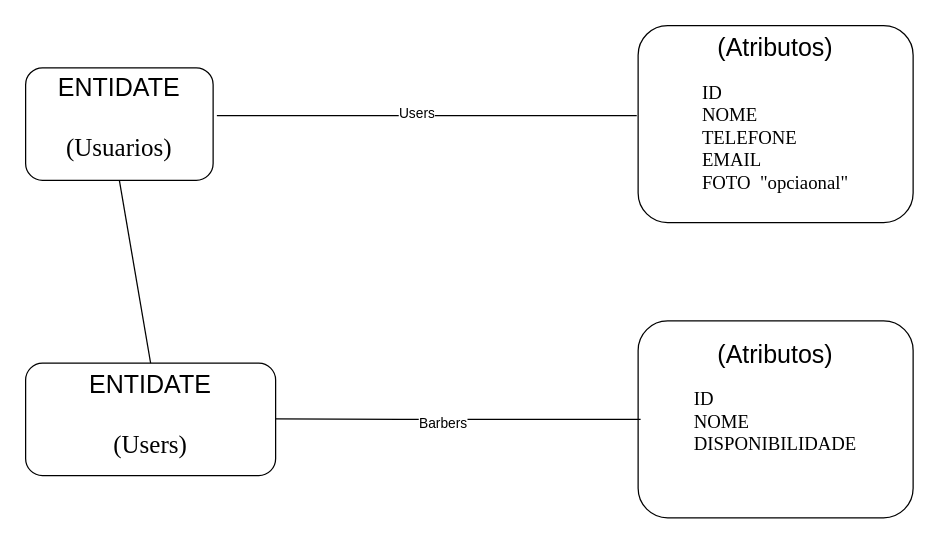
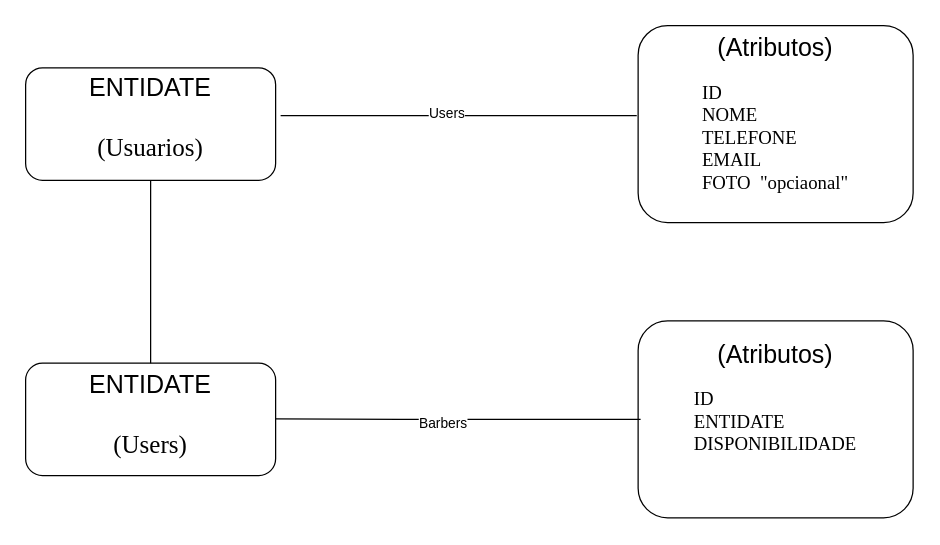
  <mxCell id="0" />
  <mxCell id="1" parent="0" />
  <mxCell id="2" value="&lt;font style=&quot;font-size: 20px;&quot;&gt;(Atributos)&lt;br style=&quot;forced-color-adjust: none; padding: 0px; margin: 0px;&quot;&gt;&lt;/font&gt;&lt;br style=&quot;forced-color-adjust: none; padding: 0px; margin: 0px;&quot;&gt;&lt;div style=&quot;text-align: left; font-size: 15px; line-height: 120%;&quot;&gt;&lt;font face=&quot;Verdana&quot;&gt;ID&lt;/font&gt;&lt;/div&gt;&lt;div style=&quot;text-align: left; font-size: 15px; line-height: 120%;&quot;&gt;&lt;span style=&quot;font-family: Verdana; background-color: initial;&quot;&gt;NOME&lt;/span&gt;&lt;/div&gt;&lt;div style=&quot;text-align: left; font-size: 15px; line-height: 120%;&quot;&gt;&lt;span style=&quot;font-family: Verdana; background-color: initial;&quot;&gt;TELEFONE&lt;/span&gt;&lt;/div&gt;&lt;div style=&quot;text-align: left; font-size: 15px; line-height: 120%;&quot;&gt;&lt;span style=&quot;background-color: initial;&quot;&gt;&lt;font face=&quot;Verdana&quot; style=&quot;font-size: 15px;&quot;&gt;EMAIL&lt;/font&gt;&lt;/span&gt;&lt;/div&gt;&lt;div style=&quot;text-align: left; font-size: 15px; line-height: 120%;&quot;&gt;&lt;font face=&quot;Verdana&quot;&gt;FOTO&amp;nbsp; &quot;opciaonal&quot;&lt;/font&gt;&lt;/div&gt;&lt;div style=&quot;text-align: left; forced-color-adjust: none; padding: 0px; margin: 0px; font-size: 15px; line-height: 120%;&quot;&gt;&lt;br style=&quot;forced-color-adjust: none; padding: 0px; margin: 0px; color: rgb(0, 0, 0); font-family: Helvetica; font-style: normal; font-variant-ligatures: normal; font-variant-caps: normal; font-weight: 700; letter-spacing: normal; orphans: 2; text-indent: 0px; text-transform: none; widows: 2; word-spacing: 0px; -webkit-text-stroke-width: 0px; white-space: nowrap; background-color: rgb(251, 251, 251); text-decoration-thickness: initial; text-decoration-style: initial; text-decoration-color: initial;&quot;&gt;&lt;/div&gt;" style="rounded=1;whiteSpace=wrap;html=1;" vertex="1" parent="1"><mxGeometry x="510" y="20" width="220" height="157.5" as="geometry" /></mxCell>
- <mxCell id="3" value="&lt;font style=&quot;font-size: 20px;&quot; face=&quot;Helvetica&quot;&gt;ENTIDATE&lt;/font&gt;&lt;div&gt;&lt;font style=&quot;font-size: 20px;&quot; face=&quot;Helvetica&quot;&gt;&lt;br&gt;&lt;/font&gt;&lt;/div&gt;&lt;div&gt;&lt;font face=&quot;Times New Roman&quot; style=&quot;font-size: 20px;&quot;&gt;(Usuarios)&lt;/font&gt;&lt;/div&gt;" style="rounded=1;whiteSpace=wrap;html=1;spacingTop=-11;spacing=-11;" vertex="1" parent="1"><mxGeometry x="20" y="53.75" width="150" height="90" as="geometry" /></mxCell>
+ <mxCell id="3" value="&lt;font style=&quot;font-size: 20px;&quot; face=&quot;Helvetica&quot;&gt;ENTIDATE&lt;/font&gt;&lt;div&gt;&lt;font style=&quot;font-size: 20px;&quot; face=&quot;Helvetica&quot;&gt;&lt;br&gt;&lt;/font&gt;&lt;/div&gt;&lt;div&gt;&lt;font face=&quot;Times New Roman&quot; style=&quot;font-size: 20px;&quot;&gt;(Usuarios)&lt;/font&gt;&lt;/div&gt;" style="rounded=1;whiteSpace=wrap;html=1;spacingTop=-11;spacing=-11;" vertex="1" parent="1"><mxGeometry x="20" y="53.75" width="200" height="90" as="geometry" /></mxCell>
  <mxCell id="4" value="" style="endArrow=none;html=1;rounded=0;exitX=1.02;exitY=0.425;exitDx=0;exitDy=0;exitPerimeter=0;entryX=-0.005;entryY=0.457;entryDx=0;entryDy=0;entryPerimeter=0;" edge="1" parent="1" source="3" target="2"><mxGeometry width="50" height="50" relative="1" as="geometry"><mxPoint x="354" y="140" as="sourcePoint" /><mxPoint x="500" y="90" as="targetPoint" /></mxGeometry></mxCell>
  <mxCell id="5" value="Users" style="edgeLabel;html=1;align=center;verticalAlign=middle;resizable=0;points=[];" vertex="1" connectable="0" parent="4"><mxGeometry x="0.059" y="-3" relative="1" as="geometry"><mxPoint x="-19" y="-5" as="offset" /></mxGeometry></mxCell>
  <mxCell id="6" value="&lt;font style=&quot;font-size: 20px;&quot; face=&quot;Helvetica&quot;&gt;ENTIDATE&lt;/font&gt;&lt;div&gt;&lt;font style=&quot;font-size: 20px;&quot; face=&quot;Helvetica&quot;&gt;&lt;br&gt;&lt;/font&gt;&lt;/div&gt;&lt;div&gt;&lt;font face=&quot;Times New Roman&quot; style=&quot;font-size: 20px;&quot;&gt;(Users)&lt;/font&gt;&lt;/div&gt;" style="rounded=1;whiteSpace=wrap;html=1;spacingTop=-11;spacing=-11;" vertex="1" parent="1"><mxGeometry x="20" y="290" width="200" height="90" as="geometry" /></mxCell>
  <mxCell id="7" value="" style="endArrow=none;html=1;rounded=0;entryX=0.5;entryY=1;entryDx=0;entryDy=0;exitX=0.5;exitY=0;exitDx=0;exitDy=0;" edge="1" parent="1" source="6" target="3"><mxGeometry width="50" height="50" relative="1" as="geometry"><mxPoint x="150" y="280" as="sourcePoint" /><mxPoint x="190" y="190" as="targetPoint" /></mxGeometry></mxCell>
- <mxCell id="8" value="&lt;font style=&quot;font-size: 20px;&quot;&gt;(Atributos)&lt;br style=&quot;forced-color-adjust: none; padding: 0px; margin: 0px;&quot;&gt;&lt;/font&gt;&lt;br style=&quot;forced-color-adjust: none; padding: 0px; margin: 0px;&quot;&gt;&lt;div style=&quot;text-align: left; font-size: 15px; line-height: 120%;&quot;&gt;&lt;font face=&quot;Verdana&quot;&gt;ID&lt;/font&gt;&lt;/div&gt;&lt;div style=&quot;text-align: left; font-size: 15px; line-height: 120%;&quot;&gt;&lt;span style=&quot;font-family: Verdana; background-color: initial;&quot;&gt;NOME&lt;/span&gt;&lt;/div&gt;&lt;div style=&quot;text-align: left; font-size: 15px; line-height: 120%;&quot;&gt;&lt;span style=&quot;font-family: Verdana; background-color: initial;&quot;&gt;DISPONIBILIDADE&lt;/span&gt;&lt;/div&gt;&lt;div style=&quot;text-align: left; font-size: 15px; line-height: 120%;&quot;&gt;&lt;br&gt;&lt;/div&gt;&lt;div style=&quot;text-align: left; forced-color-adjust: none; padding: 0px; margin: 0px; font-size: 15px; line-height: 120%;&quot;&gt;&lt;br style=&quot;forced-color-adjust: none; padding: 0px; margin: 0px; color: rgb(0, 0, 0); font-family: Helvetica; font-style: normal; font-variant-ligatures: normal; font-variant-caps: normal; font-weight: 700; letter-spacing: normal; orphans: 2; text-indent: 0px; text-transform: none; widows: 2; word-spacing: 0px; -webkit-text-stroke-width: 0px; white-space: nowrap; background-color: rgb(251, 251, 251); text-decoration-thickness: initial; text-decoration-style: initial; text-decoration-color: initial;&quot;&gt;&lt;/div&gt;" style="rounded=1;whiteSpace=wrap;html=1;" vertex="1" parent="1"><mxGeometry x="510" y="256.25" width="220" height="157.5" as="geometry" /></mxCell>
+ <mxCell id="8" value="&lt;font style=&quot;font-size: 20px;&quot;&gt;(Atributos)&lt;br style=&quot;forced-color-adjust: none; padding: 0px; margin: 0px;&quot;&gt;&lt;/font&gt;&lt;br style=&quot;forced-color-adjust: none; padding: 0px; margin: 0px;&quot;&gt;&lt;div style=&quot;text-align: left; font-size: 15px; line-height: 120%;&quot;&gt;&lt;font face=&quot;Verdana&quot;&gt;ID&lt;/font&gt;&lt;/div&gt;&lt;div style=&quot;text-align: left; font-size: 15px; line-height: 120%;&quot;&gt;&lt;span style=&quot;font-family: Verdana; background-color: initial;&quot;&gt;ENTIDATE&lt;/span&gt;&lt;/div&gt;&lt;div style=&quot;text-align: left; font-size: 15px; line-height: 120%;&quot;&gt;&lt;span style=&quot;font-family: Verdana; background-color: initial;&quot;&gt;DISPONIBILIDADE&lt;/span&gt;&lt;/div&gt;&lt;div style=&quot;text-align: left; font-size: 15px; line-height: 120%;&quot;&gt;&lt;br&gt;&lt;/div&gt;&lt;div style=&quot;text-align: left; forced-color-adjust: none; padding: 0px; margin: 0px; font-size: 15px; line-height: 120%;&quot;&gt;&lt;br style=&quot;forced-color-adjust: none; padding: 0px; margin: 0px; color: rgb(0, 0, 0); font-family: Helvetica; font-style: normal; font-variant-ligatures: normal; font-variant-caps: normal; font-weight: 700; letter-spacing: normal; orphans: 2; text-indent: 0px; text-transform: none; widows: 2; word-spacing: 0px; -webkit-text-stroke-width: 0px; white-space: nowrap; background-color: rgb(251, 251, 251); text-decoration-thickness: initial; text-decoration-style: initial; text-decoration-color: initial;&quot;&gt;&lt;/div&gt;" style="rounded=1;whiteSpace=wrap;html=1;" vertex="1" parent="1"><mxGeometry x="510" y="256.25" width="220" height="157.5" as="geometry" /></mxCell>
  <mxCell id="9" value="" style="endArrow=none;html=1;rounded=0;exitX=1;exitY=0.25;exitDx=0;exitDy=0;entryX=0.009;entryY=0.36;entryDx=0;entryDy=0;entryPerimeter=0;" edge="1" parent="1"><mxGeometry width="50" height="50" relative="1" as="geometry"><mxPoint x="220" y="334.5" as="sourcePoint" /><mxPoint x="511.98" y="334.95" as="targetPoint" /><Array as="points"><mxPoint x="320" y="335" /></Array></mxGeometry></mxCell>
  <mxCell id="10" value="Barbers" style="edgeLabel;html=1;align=center;verticalAlign=middle;resizable=0;points=[];" vertex="1" connectable="0" parent="9"><mxGeometry x="-0.082" y="-3" relative="1" as="geometry"><mxPoint as="offset" /></mxGeometry></mxCell>
